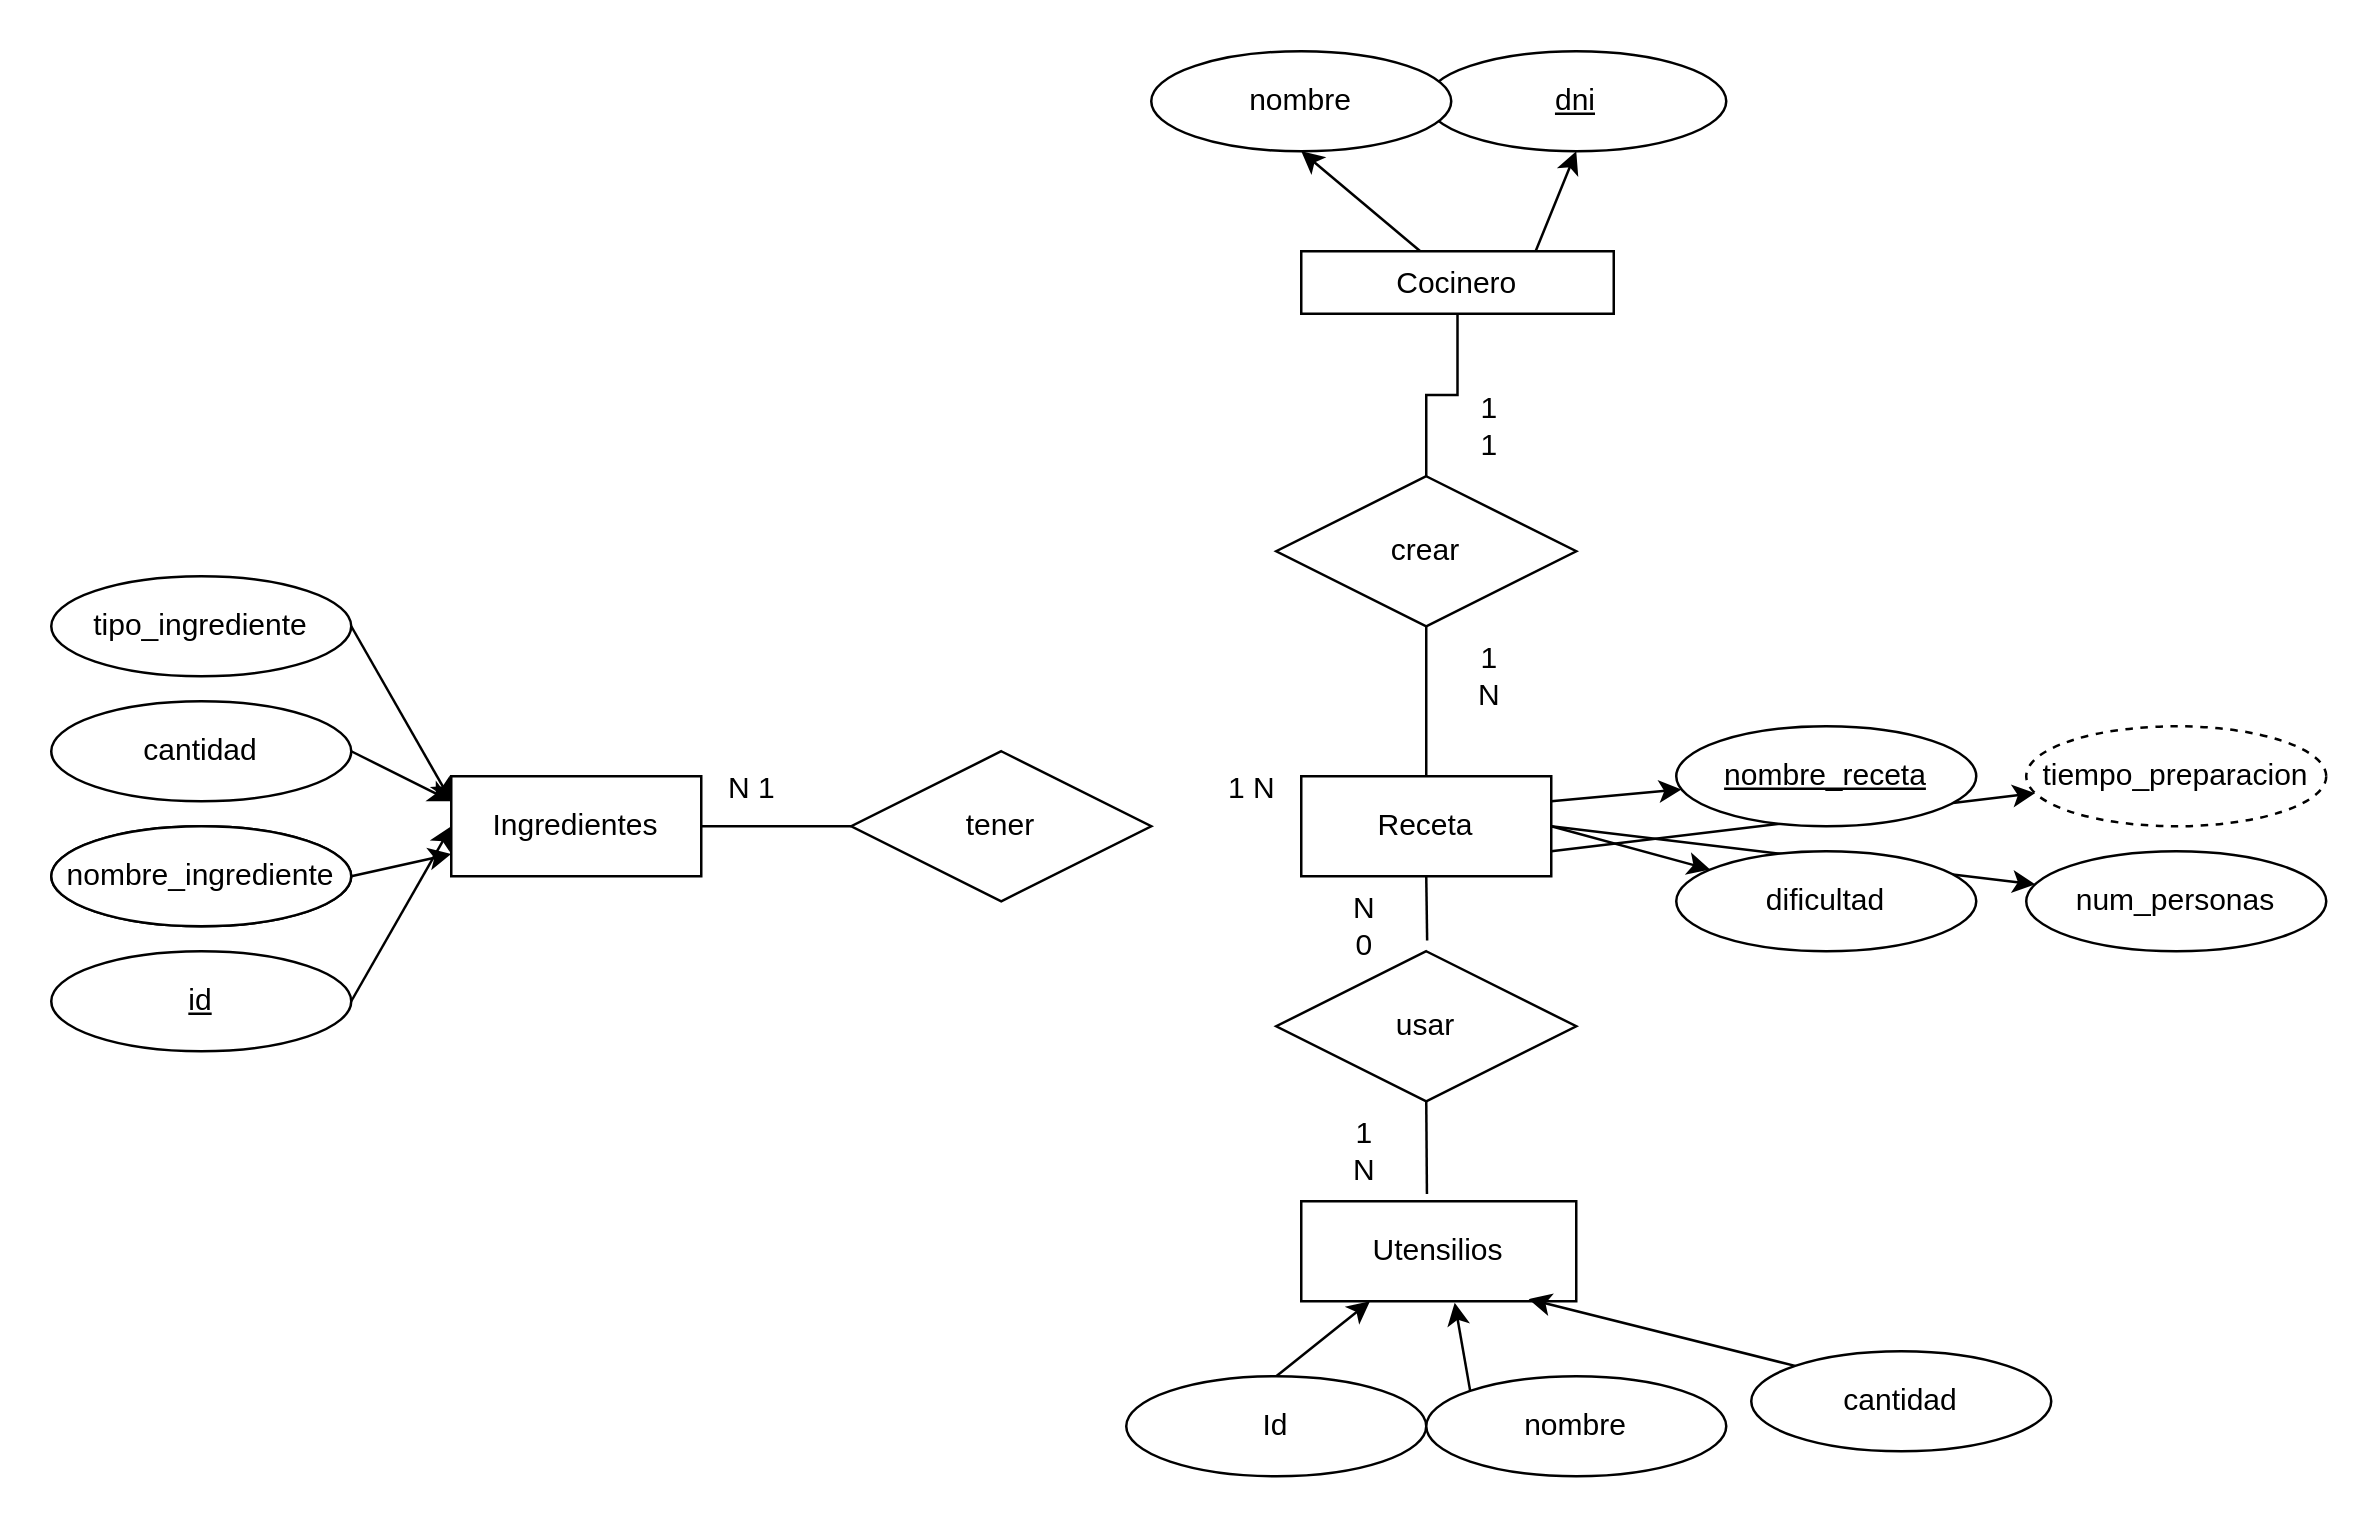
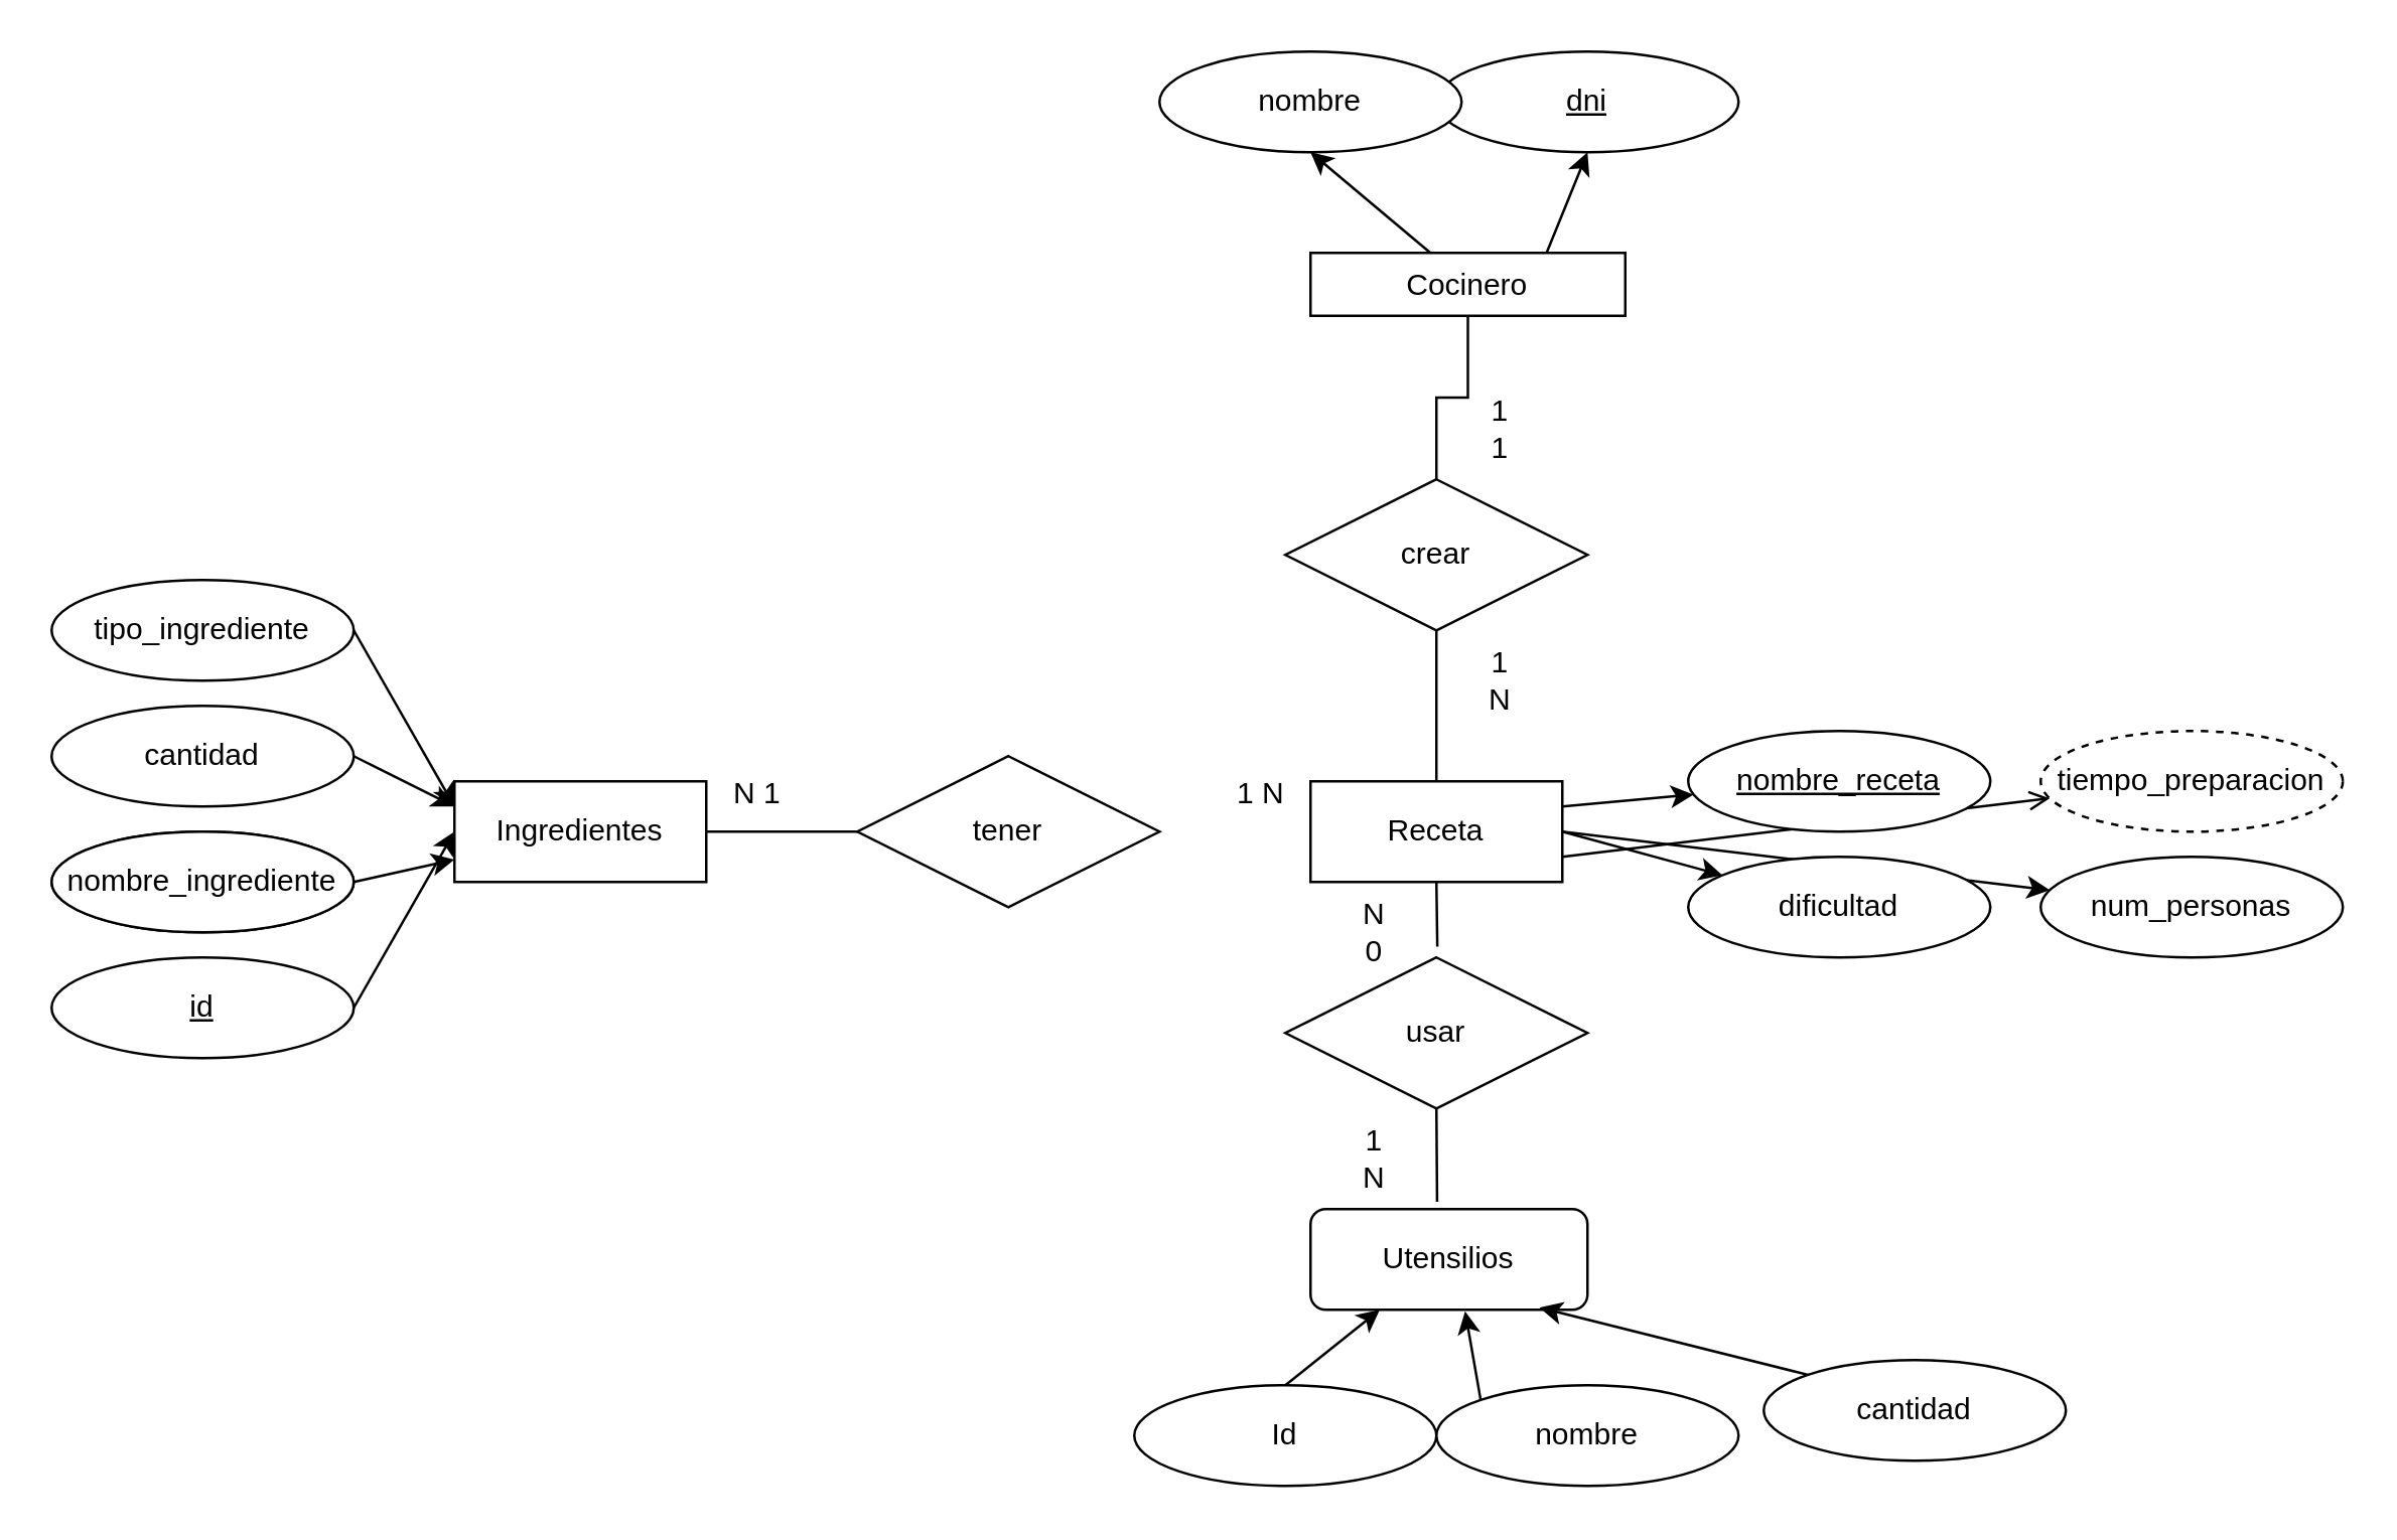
  <mxCell id="0" />
  <mxCell id="1" parent="0" />
  <mxCell id="2" value="Ingredientes" style="whiteSpace=wrap;html=1;align=center;" parent="1" vertex="1"><mxGeometry x="180" y="310" width="100" height="40" as="geometry" /></mxCell>
  <mxCell id="3" style="rounded=0;orthogonalLoop=1;jettySize=auto;html=1;exitX=1;exitY=0.25;exitDx=0;exitDy=0;" edge="1" parent="1" source="7" target="9"><mxGeometry relative="1" as="geometry" /></mxCell>
- <mxCell id="4" style="rounded=0;orthogonalLoop=1;jettySize=auto;html=1;exitX=1;exitY=0.75;exitDx=0;exitDy=0;" edge="1" parent="1" source="7" target="12"><mxGeometry relative="1" as="geometry" /></mxCell>
+ <mxCell id="4" style="rounded=0;orthogonalLoop=1;jettySize=auto;html=1;exitX=1;exitY=0.75;exitDx=0;exitDy=0;endArrow=open;" edge="1" parent="1" source="7" target="12"><mxGeometry relative="1" as="geometry" /></mxCell>
  <mxCell id="5" style="rounded=0;orthogonalLoop=1;jettySize=auto;html=1;exitX=1;exitY=0.5;exitDx=0;exitDy=0;" edge="1" parent="1" source="7" target="14"><mxGeometry relative="1" as="geometry" /></mxCell>
  <mxCell id="6" style="rounded=0;orthogonalLoop=1;jettySize=auto;html=1;exitX=1;exitY=0.5;exitDx=0;exitDy=0;" edge="1" parent="1" source="7" target="13"><mxGeometry relative="1" as="geometry" /></mxCell>
  <mxCell id="7" value="Receta" style="whiteSpace=wrap;html=1;align=center;" parent="1" vertex="1"><mxGeometry x="520" y="310" width="100" height="40" as="geometry" /></mxCell>
  <mxCell id="8" value="nombre_ingrediente&lt;br&gt;" style="ellipse;whiteSpace=wrap;html=1;align=center;" parent="1" vertex="1"><mxGeometry x="20" y="330" width="120" height="40" as="geometry" /></mxCell>
  <mxCell id="9" value="nombre_receta" style="ellipse;whiteSpace=wrap;html=1;align=center;fontStyle=4" parent="1" vertex="1"><mxGeometry x="670" y="290" width="120" height="40" as="geometry" /></mxCell>
  <mxCell id="10" style="rounded=0;orthogonalLoop=1;jettySize=auto;html=1;exitX=1;exitY=0.5;exitDx=0;exitDy=0;" edge="1" parent="1" source="11"><mxGeometry relative="1" as="geometry"><mxPoint x="180" y="320" as="targetPoint" /></mxGeometry></mxCell>
  <mxCell id="11" value="cantidad" style="ellipse;whiteSpace=wrap;html=1;align=center;" parent="1" vertex="1"><mxGeometry x="20" y="280" width="120" height="40" as="geometry" /></mxCell>
  <mxCell id="12" value="tiempo_preparacion" style="ellipse;whiteSpace=wrap;html=1;align=center;dashed=1;" parent="1" vertex="1"><mxGeometry x="810" y="290" width="120" height="40" as="geometry" /></mxCell>
  <mxCell id="13" value="dificultad" style="ellipse;whiteSpace=wrap;html=1;align=center;" parent="1" vertex="1"><mxGeometry x="670" y="340" width="120" height="40" as="geometry" /></mxCell>
  <mxCell id="14" value="num_personas" style="ellipse;whiteSpace=wrap;html=1;align=center;" parent="1" vertex="1"><mxGeometry x="810" y="340" width="120" height="40" as="geometry" /></mxCell>
  <mxCell id="15" style="rounded=0;orthogonalLoop=1;jettySize=auto;html=1;entryX=0.5;entryY=1;entryDx=0;entryDy=0;" edge="1" parent="1" source="17" target="34"><mxGeometry relative="1" as="geometry" /></mxCell>
  <mxCell id="16" style="rounded=0;orthogonalLoop=1;jettySize=auto;html=1;exitX=0.75;exitY=0;exitDx=0;exitDy=0;entryX=0.5;entryY=1;entryDx=0;entryDy=0;" edge="1" parent="1" source="17" target="18"><mxGeometry relative="1" as="geometry" /></mxCell>
  <mxCell id="17" value="Cocinero" style="whiteSpace=wrap;html=1;align=center;" parent="1" vertex="1"><mxGeometry x="520" y="100" width="125" height="25" as="geometry" /></mxCell>
  <mxCell id="18" value="dni" style="ellipse;whiteSpace=wrap;html=1;align=center;fontStyle=4" parent="1" vertex="1"><mxGeometry x="570" y="20" width="120" height="40" as="geometry" /></mxCell>
  <mxCell id="19" style="edgeStyle=orthogonalEdgeStyle;rounded=0;orthogonalLoop=1;jettySize=auto;html=1;entryX=0.5;entryY=0;entryDx=0;entryDy=0;endArrow=none;endFill=0;startArrow=none;startFill=0;" parent="1" source="21" target="7" edge="1"><mxGeometry relative="1" as="geometry" /></mxCell>
  <mxCell id="20" style="edgeStyle=orthogonalEdgeStyle;rounded=0;orthogonalLoop=1;jettySize=auto;html=1;entryX=0.5;entryY=1;entryDx=0;entryDy=0;endArrow=none;endFill=0;startArrow=none;startFill=0;" parent="1" source="21" target="17" edge="1"><mxGeometry relative="1" as="geometry" /></mxCell>
  <mxCell id="21" value="crear" style="shape=rhombus;perimeter=rhombusPerimeter;whiteSpace=wrap;html=1;align=center;" parent="1" vertex="1"><mxGeometry x="510" y="190" width="120" height="60" as="geometry" /></mxCell>
  <mxCell id="22" style="edgeStyle=orthogonalEdgeStyle;rounded=0;orthogonalLoop=1;jettySize=auto;html=1;entryX=1;entryY=0.5;entryDx=0;entryDy=0;endArrow=none;endFill=0;startArrow=none;startFill=0;" parent="1" source="23" target="2" edge="1"><mxGeometry relative="1" as="geometry" /></mxCell>
  <mxCell id="23" value="tener" style="shape=rhombus;perimeter=rhombusPerimeter;whiteSpace=wrap;html=1;align=center;" parent="1" vertex="1"><mxGeometry x="340" y="300" width="120" height="60" as="geometry" /></mxCell>
  <mxCell id="24" value="N 1" style="text;html=1;align=center;verticalAlign=middle;resizable=0;points=[];autosize=1;strokeColor=none;fillColor=none;" parent="1" vertex="1"><mxGeometry x="280" y="300" width="40" height="30" as="geometry" /></mxCell>
  <mxCell id="25" value="1 N" style="text;html=1;align=center;verticalAlign=middle;resizable=0;points=[];autosize=1;strokeColor=none;fillColor=none;" parent="1" vertex="1"><mxGeometry x="480" y="300" width="40" height="30" as="geometry" /></mxCell>
  <mxCell id="26" style="rounded=0;orthogonalLoop=1;jettySize=auto;html=1;exitX=1;exitY=0.5;exitDx=0;exitDy=0;entryX=0;entryY=0.25;entryDx=0;entryDy=0;" edge="1" parent="1" source="27" target="2"><mxGeometry relative="1" as="geometry" /></mxCell>
  <mxCell id="27" value="tipo_ingrediente" style="ellipse;whiteSpace=wrap;html=1;align=center;" parent="1" vertex="1"><mxGeometry x="20" y="230" width="120" height="40" as="geometry" /></mxCell>
  <mxCell id="28" style="rounded=0;orthogonalLoop=1;jettySize=auto;html=1;exitX=1;exitY=0.5;exitDx=0;exitDy=0;" edge="1" parent="1" source="29" target="2"><mxGeometry relative="1" as="geometry" /></mxCell>
  <mxCell id="29" value="nombre_ingrediente&lt;br&gt;" style="ellipse;whiteSpace=wrap;html=1;align=center;" parent="1" vertex="1"><mxGeometry x="20" y="330" width="120" height="40" as="geometry" /></mxCell>
  <mxCell id="30" style="rounded=0;orthogonalLoop=1;jettySize=auto;html=1;exitX=1;exitY=0.5;exitDx=0;exitDy=0;entryX=0;entryY=0.5;entryDx=0;entryDy=0;" edge="1" parent="1" source="31" target="2"><mxGeometry relative="1" as="geometry" /></mxCell>
  <mxCell id="31" value="id" style="ellipse;whiteSpace=wrap;html=1;align=center;fontStyle=4" parent="1" vertex="1"><mxGeometry x="20" y="380" width="120" height="40" as="geometry" /></mxCell>
  <mxCell id="32" value="1&lt;br&gt;1" style="text;html=1;align=center;verticalAlign=middle;resizable=0;points=[];autosize=1;strokeColor=none;fillColor=none;" parent="1" vertex="1"><mxGeometry x="580" y="150" width="30" height="40" as="geometry" /></mxCell>
  <mxCell id="33" value="1&lt;br&gt;N" style="text;html=1;align=center;verticalAlign=middle;resizable=0;points=[];autosize=1;strokeColor=none;fillColor=none;" parent="1" vertex="1"><mxGeometry x="580" y="250" width="30" height="40" as="geometry" /></mxCell>
  <mxCell id="34" value="nombre" style="ellipse;whiteSpace=wrap;html=1;align=center;" vertex="1" parent="1"><mxGeometry x="460" y="20" width="120" height="40" as="geometry" /></mxCell>
- <mxCell id="35" value="Utensilios" style="whiteSpace=wrap;html=1;" vertex="1" parent="1"><mxGeometry x="520" y="480" width="110" height="40" as="geometry" /></mxCell>
+ <mxCell id="35" value="Utensilios" style="whiteSpace=wrap;html=1;rounded=1;" vertex="1" parent="1"><mxGeometry x="520" y="480" width="110" height="40" as="geometry" /></mxCell>
  <mxCell id="36" value="usar" style="shape=rhombus;perimeter=rhombusPerimeter;whiteSpace=wrap;html=1;align=center;" vertex="1" parent="1"><mxGeometry x="510" y="380" width="120" height="60" as="geometry" /></mxCell>
  <mxCell id="37" style="edgeStyle=orthogonalEdgeStyle;rounded=0;orthogonalLoop=1;jettySize=auto;html=1;exitX=0.5;exitY=1;exitDx=0;exitDy=0;entryX=0.503;entryY=-0.071;entryDx=0;entryDy=0;entryPerimeter=0;endArrow=none;endFill=0;startArrow=none;startFill=0;" edge="1" parent="1" source="7" target="36"><mxGeometry relative="1" as="geometry" /></mxCell>
  <mxCell id="38" style="edgeStyle=orthogonalEdgeStyle;rounded=0;orthogonalLoop=1;jettySize=auto;html=1;exitX=0.5;exitY=1;exitDx=0;exitDy=0;entryX=0.457;entryY=-0.072;entryDx=0;entryDy=0;entryPerimeter=0;startArrow=none;startFill=0;endArrow=none;endFill=0;" edge="1" parent="1" source="36" target="35"><mxGeometry relative="1" as="geometry" /></mxCell>
  <mxCell id="39" value="1&lt;br&gt;N" style="text;html=1;align=center;verticalAlign=middle;resizable=0;points=[];autosize=1;strokeColor=none;fillColor=none;" vertex="1" parent="1"><mxGeometry x="530" y="440" width="30" height="40" as="geometry" /></mxCell>
  <mxCell id="40" value="N&lt;br&gt;0" style="text;html=1;align=center;verticalAlign=middle;resizable=0;points=[];autosize=1;strokeColor=none;fillColor=none;" vertex="1" parent="1"><mxGeometry x="530" y="350" width="30" height="40" as="geometry" /></mxCell>
  <mxCell id="41" style="rounded=0;orthogonalLoop=1;jettySize=auto;html=1;exitX=0.5;exitY=0;exitDx=0;exitDy=0;entryX=0.25;entryY=1;entryDx=0;entryDy=0;" edge="1" parent="1" source="42" target="35"><mxGeometry relative="1" as="geometry" /></mxCell>
  <mxCell id="42" value="Id" style="ellipse;whiteSpace=wrap;html=1;align=center;" vertex="1" parent="1"><mxGeometry x="450" y="550" width="120" height="40" as="geometry" /></mxCell>
  <mxCell id="43" value="nombre" style="ellipse;whiteSpace=wrap;html=1;align=center;" vertex="1" parent="1"><mxGeometry x="570" y="550" width="120" height="40" as="geometry" /></mxCell>
  <mxCell id="44" value="cantidad" style="ellipse;whiteSpace=wrap;html=1;align=center;" vertex="1" parent="1"><mxGeometry x="700" y="540" width="120" height="40" as="geometry" /></mxCell>
  <mxCell id="45" style="rounded=0;orthogonalLoop=1;jettySize=auto;html=1;exitX=0;exitY=0;exitDx=0;exitDy=0;entryX=0.558;entryY=1.014;entryDx=0;entryDy=0;entryPerimeter=0;" edge="1" parent="1" source="43" target="35"><mxGeometry relative="1" as="geometry" /></mxCell>
  <mxCell id="46" style="rounded=0;orthogonalLoop=1;jettySize=auto;html=1;exitX=0;exitY=0;exitDx=0;exitDy=0;entryX=0.827;entryY=0.979;entryDx=0;entryDy=0;entryPerimeter=0;" edge="1" parent="1" source="44" target="35"><mxGeometry relative="1" as="geometry" /></mxCell>
